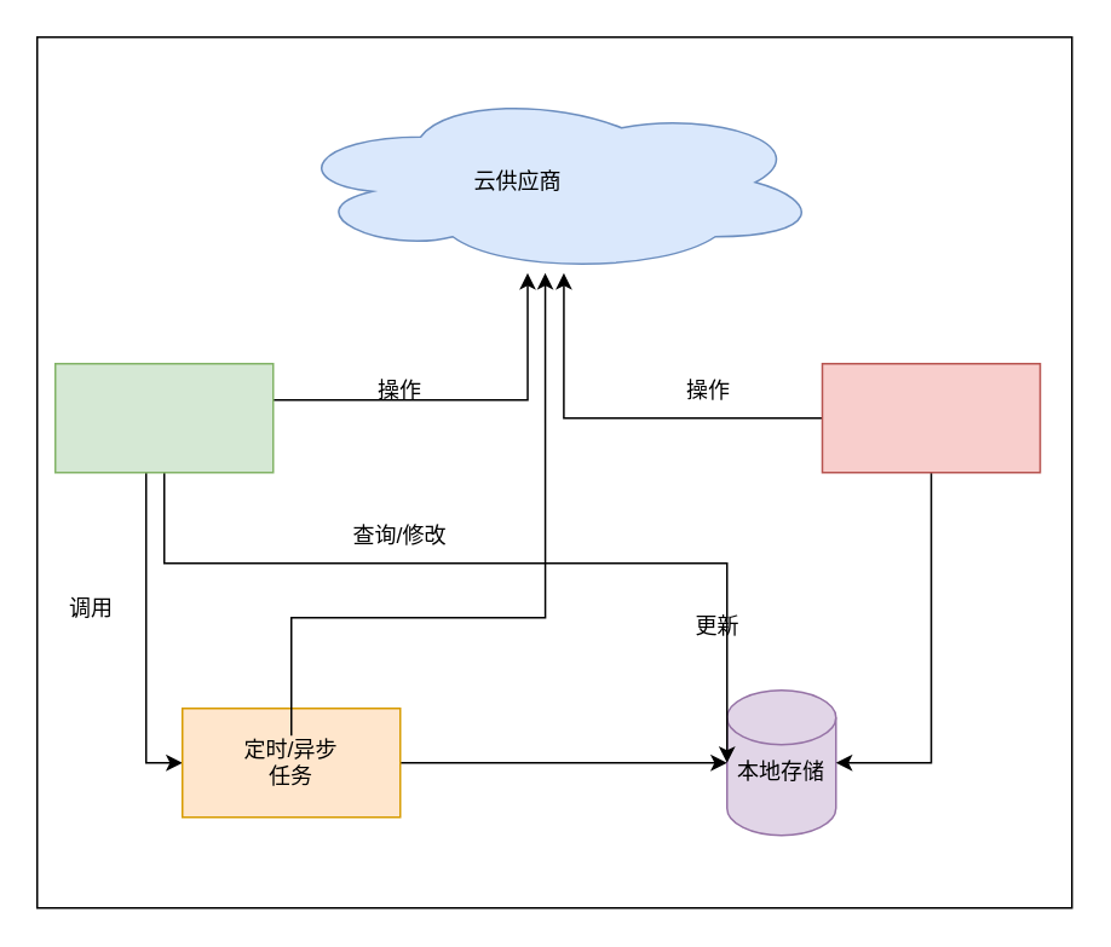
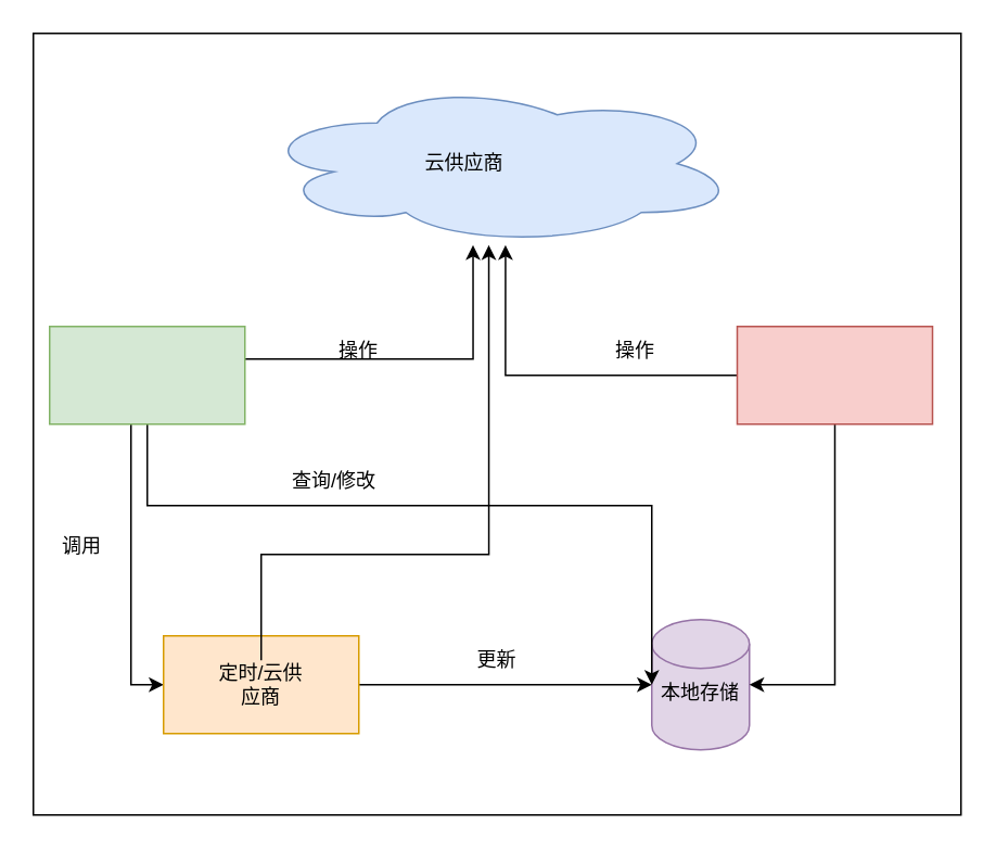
  <mxCell id="0" />
  <mxCell id="1" parent="0" />
  <mxCell id="2" value="" style="rounded=0;whiteSpace=wrap;html=1;" parent="1" vertex="1"><mxGeometry x="20" y="20" width="570" height="480" as="geometry" /></mxCell>
  <mxCell id="3" value="" style="ellipse;shape=cloud;whiteSpace=wrap;html=1;fillColor=#dae8fc;strokeColor=#6c8ebf;" vertex="1" parent="1"><mxGeometry x="157.5" y="50" width="295" height="100" as="geometry" /></mxCell>
  <mxCell id="4" value="" style="shape=cylinder3;whiteSpace=wrap;html=1;boundedLbl=1;backgroundOutline=1;size=15;fillColor=#e1d5e7;strokeColor=#9673a6;" vertex="1" parent="1"><mxGeometry x="400" y="380" width="60" height="80" as="geometry" /></mxCell>
  <mxCell id="5" style="edgeStyle=orthogonalEdgeStyle;rounded=0;orthogonalLoop=1;jettySize=auto;html=1;entryX=0;entryY=0.5;entryDx=0;entryDy=0;" edge="1" parent="1" source="8" target="10"><mxGeometry relative="1" as="geometry"><Array as="points"><mxPoint x="80" y="420" /></Array></mxGeometry></mxCell>
  <mxCell id="6" style="edgeStyle=orthogonalEdgeStyle;rounded=0;orthogonalLoop=1;jettySize=auto;html=1;" edge="1" parent="1" source="8"><mxGeometry relative="1" as="geometry"><mxPoint x="400" y="420" as="targetPoint" /><Array as="points"><mxPoint x="90" y="310" /><mxPoint x="400" y="310" /></Array></mxGeometry></mxCell>
  <mxCell id="7" style="edgeStyle=orthogonalEdgeStyle;rounded=0;orthogonalLoop=1;jettySize=auto;html=1;entryX=0.474;entryY=0.271;entryDx=0;entryDy=0;entryPerimeter=0;" edge="1" parent="1" source="8" target="2"><mxGeometry relative="1" as="geometry"><Array as="points"><mxPoint x="290" y="220" /></Array></mxGeometry></mxCell>
  <mxCell id="8" value="" style="rounded=0;whiteSpace=wrap;html=1;fillColor=#d5e8d4;strokeColor=#82b366;" vertex="1" parent="1"><mxGeometry x="30" y="200" width="120" height="60" as="geometry" /></mxCell>
  <mxCell id="9" style="edgeStyle=orthogonalEdgeStyle;rounded=0;orthogonalLoop=1;jettySize=auto;html=1;" edge="1" parent="1" source="10" target="4"><mxGeometry relative="1" as="geometry" /></mxCell>
  <mxCell id="10" value="" style="rounded=0;whiteSpace=wrap;html=1;fillColor=#ffe6cc;strokeColor=#d79b00;" vertex="1" parent="1"><mxGeometry x="100" y="390" width="120" height="60" as="geometry" /></mxCell>
  <mxCell id="11" style="edgeStyle=orthogonalEdgeStyle;rounded=0;orthogonalLoop=1;jettySize=auto;html=1;entryX=1;entryY=0.5;entryDx=0;entryDy=0;entryPerimeter=0;" edge="1" parent="1" source="13" target="4"><mxGeometry relative="1" as="geometry" /></mxCell>
  <mxCell id="12" style="edgeStyle=orthogonalEdgeStyle;rounded=0;orthogonalLoop=1;jettySize=auto;html=1;entryX=0.509;entryY=0.271;entryDx=0;entryDy=0;entryPerimeter=0;" edge="1" parent="1" source="13" target="2"><mxGeometry relative="1" as="geometry"><Array as="points"><mxPoint x="310" y="230" /></Array></mxGeometry></mxCell>
  <mxCell id="13" value="" style="rounded=0;whiteSpace=wrap;html=1;fillColor=#f8cecc;strokeColor=#b85450;" vertex="1" parent="1"><mxGeometry x="452.5" y="200" width="120" height="60" as="geometry" /></mxCell>
  <mxCell id="14" value="本地存储" style="text;html=1;strokeColor=none;fillColor=none;align=center;verticalAlign=middle;whiteSpace=wrap;rounded=0;" vertex="1" parent="1"><mxGeometry x="400" y="410" width="60" height="30" as="geometry" /></mxCell>
  <mxCell id="15" style="edgeStyle=orthogonalEdgeStyle;rounded=0;orthogonalLoop=1;jettySize=auto;html=1;entryX=0.491;entryY=0.271;entryDx=0;entryDy=0;entryPerimeter=0;" edge="1" parent="1" source="16" target="2"><mxGeometry relative="1" as="geometry"><Array as="points"><mxPoint x="160" y="340" /><mxPoint x="300" y="340" /></Array></mxGeometry></mxCell>
- <mxCell id="16" value="定时/异步任务" style="text;html=1;strokeColor=none;fillColor=none;align=center;verticalAlign=middle;whiteSpace=wrap;rounded=0;" vertex="1" parent="1"><mxGeometry x="130" y="405" width="60" height="30" as="geometry" /></mxCell>
+ <mxCell id="16" value="定时/云供应商" style="text;html=1;strokeColor=none;fillColor=none;align=center;verticalAlign=middle;whiteSpace=wrap;rounded=0;" vertex="1" parent="1"><mxGeometry x="130" y="405" width="60" height="30" as="geometry" /></mxCell>
  <mxCell id="17" value="云供应商" style="text;html=1;strokeColor=none;fillColor=none;align=center;verticalAlign=middle;whiteSpace=wrap;rounded=0;" vertex="1" parent="1"><mxGeometry x="255" y="85" width="60" height="30" as="geometry" /></mxCell>
- <mxCell id="18" value="更新" style="text;html=1;strokeColor=none;fillColor=none;align=center;verticalAlign=middle;whiteSpace=wrap;rounded=0;" vertex="1" parent="1"><mxGeometry x="365" y="330" width="60" height="30" as="geometry" /></mxCell>
+ <mxCell id="18" value="更新" style="text;html=1;strokeColor=none;fillColor=none;align=center;verticalAlign=middle;whiteSpace=wrap;rounded=0;" vertex="1" parent="1"><mxGeometry x="275" y="390" width="60" height="30" as="geometry" /></mxCell>
  <mxCell id="19" value="调用" style="text;html=1;strokeColor=none;fillColor=none;align=center;verticalAlign=middle;whiteSpace=wrap;rounded=0;" vertex="1" parent="1"><mxGeometry x="20" y="320" width="60" height="30" as="geometry" /></mxCell>
- <mxCell id="20" value="查询/修改" style="text;html=1;strokeColor=none;fillColor=none;align=center;verticalAlign=middle;whiteSpace=wrap;rounded=0;" vertex="1" parent="1"><mxGeometry x="190" y="280" width="60" height="30" as="geometry" /></mxCell>
+ <mxCell id="20" value="查询/修改" style="text;html=1;strokeColor=none;fillColor=none;align=center;verticalAlign=middle;whiteSpace=wrap;rounded=0;" vertex="1" parent="1"><mxGeometry x="175" y="280" width="60" height="30" as="geometry" /></mxCell>
  <mxCell id="21" value="操作" style="text;html=1;strokeColor=none;fillColor=none;align=center;verticalAlign=middle;whiteSpace=wrap;rounded=0;" vertex="1" parent="1"><mxGeometry x="190" y="200" width="60" height="30" as="geometry" /></mxCell>
  <mxCell id="22" value="操作" style="text;html=1;strokeColor=none;fillColor=none;align=center;verticalAlign=middle;whiteSpace=wrap;rounded=0;" vertex="1" parent="1"><mxGeometry x="360" y="200" width="60" height="30" as="geometry" /></mxCell>
